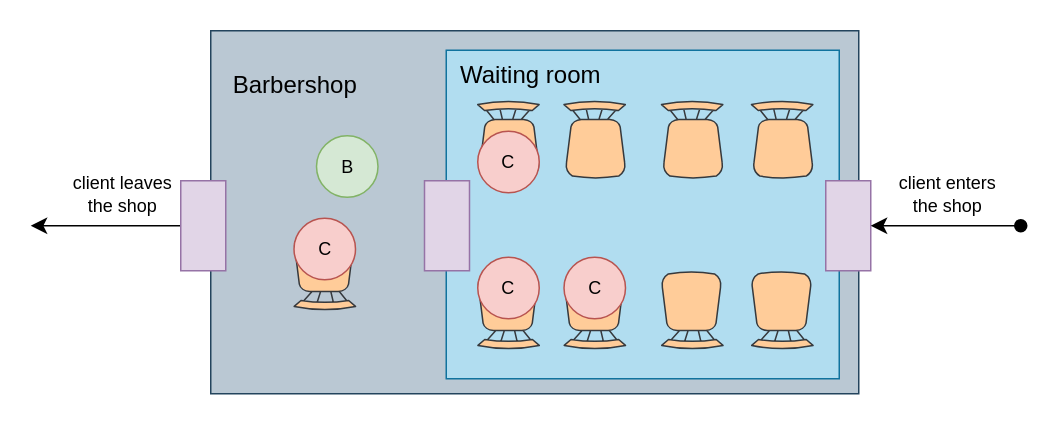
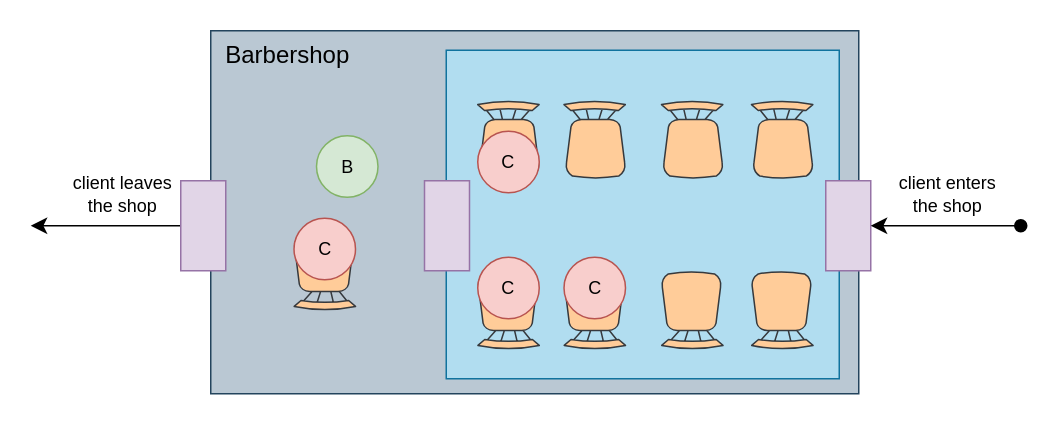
  <mxCell id="0" />
  <mxCell id="1" parent="0" />
  <mxCell id="2" value="" style="rounded=0;whiteSpace=wrap;html=1;fillColor=#bac8d3;strokeColor=#23445d;" vertex="1" parent="1"><mxGeometry x="140" y="20" width="432" height="242" as="geometry" /></mxCell>
- <mxCell id="3" value="Barbershop" style="text;html=1;align=center;verticalAlign=middle;resizable=0;points=[];autosize=1;strokeColor=none;fillColor=none;fontSize=16;" vertex="1" parent="1"><mxGeometry x="145" y="40" width="101" height="31" as="geometry" /></mxCell>
+ <mxCell id="3" value="Barbershop" style="text;html=1;align=center;verticalAlign=middle;resizable=0;points=[];autosize=1;strokeColor=none;fillColor=none;fontSize=16;" vertex="1" parent="1"><mxGeometry x="140" y="20" width="101" height="31" as="geometry" /></mxCell>
  <mxCell id="4" value="B" style="ellipse;whiteSpace=wrap;html=1;aspect=fixed;fillColor=#d5e8d4;strokeColor=#82b366;" vertex="1" parent="1"><mxGeometry x="210.5" y="90" width="41" height="41" as="geometry" /></mxCell>
  <mxCell id="5" value="" style="rounded=0;whiteSpace=wrap;html=1;fillColor=#b1ddf0;strokeColor=#10739e;" vertex="1" parent="1"><mxGeometry x="297" y="33" width="262" height="219" as="geometry" /></mxCell>
- <mxCell id="6" value="Waiting room" style="text;html=1;align=center;verticalAlign=middle;resizable=0;points=[];autosize=1;strokeColor=none;fillColor=none;fontSize=16;" vertex="1" parent="1"><mxGeometry x="297" y="33" width="112" height="31" as="geometry" /></mxCell>
  <mxCell id="7" value="" style="verticalLabelPosition=bottom;html=1;verticalAlign=top;align=center;shape=mxgraph.floorplan.chair;direction=south;rotation=90;fillColor=#ffcc99;strokeColor=#36393d;" vertex="1" parent="1"><mxGeometry x="190" y="160" width="52" height="41" as="geometry" /></mxCell>
  <mxCell id="8" value="" style="verticalLabelPosition=bottom;html=1;verticalAlign=top;align=center;shape=mxgraph.floorplan.chair;direction=south;rotation=90;fillColor=#ffcc99;strokeColor=#36393d;" vertex="1" parent="1"><mxGeometry x="312.5" y="186" width="52" height="41" as="geometry" /></mxCell>
  <mxCell id="9" value="" style="verticalLabelPosition=bottom;html=1;verticalAlign=top;align=center;shape=mxgraph.floorplan.chair;direction=south;rotation=90;fillColor=#ffcc99;strokeColor=#36393d;" vertex="1" parent="1"><mxGeometry x="370" y="186" width="52" height="41" as="geometry" /></mxCell>
  <mxCell id="10" value="" style="verticalLabelPosition=bottom;html=1;verticalAlign=top;align=center;shape=mxgraph.floorplan.chair;direction=south;rotation=90;fillColor=#ffcc99;strokeColor=#36393d;" vertex="1" parent="1"><mxGeometry x="435" y="186" width="52" height="41" as="geometry" /></mxCell>
  <mxCell id="11" value="" style="verticalLabelPosition=bottom;html=1;verticalAlign=top;align=center;shape=mxgraph.floorplan.chair;direction=south;rotation=90;fillColor=#ffcc99;strokeColor=#36393d;" vertex="1" parent="1"><mxGeometry x="495" y="186" width="52" height="41" as="geometry" /></mxCell>
  <mxCell id="12" value="" style="verticalLabelPosition=bottom;html=1;verticalAlign=top;align=center;shape=mxgraph.floorplan.chair;direction=south;rotation=-90;fillColor=#ffcc99;strokeColor=#36393d;" vertex="1" parent="1"><mxGeometry x="312.5" y="72" width="52" height="41" as="geometry" /></mxCell>
  <mxCell id="13" value="" style="verticalLabelPosition=bottom;html=1;verticalAlign=top;align=center;shape=mxgraph.floorplan.chair;direction=south;rotation=-90;fillColor=#ffcc99;strokeColor=#36393d;" vertex="1" parent="1"><mxGeometry x="370" y="72" width="52" height="41" as="geometry" /></mxCell>
  <mxCell id="14" value="" style="verticalLabelPosition=bottom;html=1;verticalAlign=top;align=center;shape=mxgraph.floorplan.chair;direction=south;rotation=-90;fillColor=#ffcc99;strokeColor=#36393d;" vertex="1" parent="1"><mxGeometry x="435" y="72" width="52" height="41" as="geometry" /></mxCell>
  <mxCell id="15" value="" style="verticalLabelPosition=bottom;html=1;verticalAlign=top;align=center;shape=mxgraph.floorplan.chair;direction=south;rotation=-90;fillColor=#ffcc99;strokeColor=#36393d;" vertex="1" parent="1"><mxGeometry x="495" y="72" width="52" height="41" as="geometry" /></mxCell>
  <mxCell id="16" value="C" style="ellipse;whiteSpace=wrap;html=1;aspect=fixed;fillColor=#f8cecc;strokeColor=#b85450;" vertex="1" parent="1"><mxGeometry x="318" y="171" width="41" height="41" as="geometry" /></mxCell>
  <mxCell id="17" value="C" style="ellipse;whiteSpace=wrap;html=1;aspect=fixed;fillColor=#f8cecc;strokeColor=#b85450;" vertex="1" parent="1"><mxGeometry x="375.5" y="171" width="41" height="41" as="geometry" /></mxCell>
  <mxCell id="18" value="C" style="ellipse;whiteSpace=wrap;html=1;aspect=fixed;fillColor=#f8cecc;strokeColor=#b85450;" vertex="1" parent="1"><mxGeometry x="318" y="87" width="41" height="41" as="geometry" /></mxCell>
  <mxCell id="19" value="C" style="ellipse;whiteSpace=wrap;html=1;aspect=fixed;fillColor=#f8cecc;strokeColor=#b85450;" vertex="1" parent="1"><mxGeometry x="195.5" y="145" width="41" height="41" as="geometry" /></mxCell>
  <mxCell id="20" value="" style="rounded=0;whiteSpace=wrap;html=1;fillColor=#e1d5e7;strokeColor=#9673a6;" vertex="1" parent="1"><mxGeometry x="550" y="120" width="30" height="60" as="geometry" /></mxCell>
  <mxCell id="21" value="" style="rounded=0;whiteSpace=wrap;html=1;fillColor=#e1d5e7;strokeColor=#9673a6;" vertex="1" parent="1"><mxGeometry x="282.5" y="120" width="30" height="60" as="geometry" /></mxCell>
  <mxCell id="22" style="edgeStyle=none;curved=1;rounded=0;orthogonalLoop=1;jettySize=auto;html=1;fontSize=12;startSize=8;endSize=8;" edge="1" parent="1" source="24"><mxGeometry relative="1" as="geometry"><mxPoint y="150" as="targetPoint" x="20" /></mxGeometry></mxCell>
  <mxCell id="23" value="client leaves&lt;div&gt;the shop&lt;/div&gt;" style="edgeLabel;html=1;align=center;verticalAlign=middle;resizable=0;points=[];fontSize=12;" vertex="1" connectable="0" parent="22"><mxGeometry x="-0.2" relative="1" as="geometry"><mxPoint y="-22" as="offset" /></mxGeometry></mxCell>
  <mxCell id="24" value="" style="rounded=0;whiteSpace=wrap;html=1;fillColor=#e1d5e7;strokeColor=#9673a6;" vertex="1" parent="1"><mxGeometry x="120" y="120" width="30" height="60" as="geometry" /></mxCell>
  <mxCell id="25" value="" style="endArrow=classic;html=1;rounded=0;fontSize=12;startSize=8;endSize=8;curved=1;entryX=1;entryY=0.5;entryDx=0;entryDy=0;startArrow=oval;startFill=1;" edge="1" parent="1" target="20"><mxGeometry width="50" height="50" relative="1" as="geometry"><mxPoint x="680" y="150" as="sourcePoint" /><mxPoint x="500" y="150" as="targetPoint" /><Array as="points" /></mxGeometry></mxCell>
  <mxCell id="26" value="client enters&lt;div&gt;the shop&lt;/div&gt;" style="edgeLabel;html=1;align=center;verticalAlign=middle;resizable=0;points=[];fontSize=12;" vertex="1" connectable="0" parent="25"><mxGeometry y="-1" relative="1" as="geometry"><mxPoint y="-21" as="offset" /></mxGeometry></mxCell>
